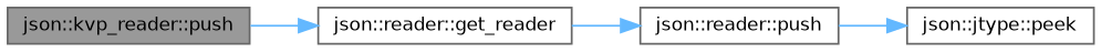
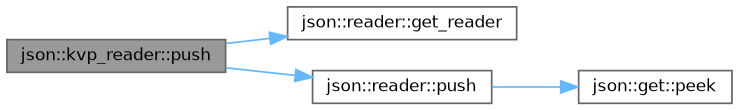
  digraph {
    rankdir=LR
    node [color=grey40 fillcolor=white fontname=Helvetica fontsize=10 shape=box style=filled]
    edge [color=steelblue1 fontname=Helvetica fontsize=10 labelfontname=Helvetica labelfontsize=10 style=solid]
    n1 [color=gray40 fillcolor=grey60 fontcolor=black height=0.2 label="json::kvp_reader::push" width=0.4]
    n2 [height=0.2 label="json::reader::get_reader" width=0.4]
    n3 [height=0.2 label="json::reader::push" width=0.4]
-   n4 [height=0.2 label="json::jtype::peek" width=0.4]
+   n4 [height=0.2 label="json::get::peek" width=0.4]
    n1 -> n2
-   n2 -> n3
+   n1 -> n3
    n3 -> n4
  }
